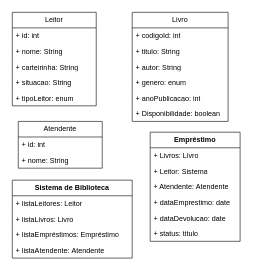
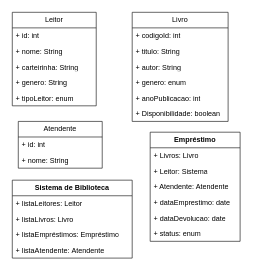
  <mxCell id="0" />
  <mxCell id="1" parent="0" />
  <mxCell id="2" value="Leitor" style="swimlane;fontStyle=0;childLayout=stackLayout;horizontal=1;startSize=26;fillColor=none;horizontalStack=0;resizeParent=1;resizeParentMax=0;resizeLast=0;collapsible=1;marginBottom=0;whiteSpace=wrap;html=1;" vertex="1" parent="1"><mxGeometry x="20" y="20" width="140" height="156" as="geometry" /></mxCell>
  <mxCell id="3" value="+ id: int" style="text;strokeColor=none;fillColor=none;align=left;verticalAlign=top;spacingLeft=4;spacingRight=4;overflow=hidden;rotatable=0;points=[[0,0.5],[1,0.5]];portConstraint=eastwest;whiteSpace=wrap;html=1;" vertex="1" parent="2"><mxGeometry y="26" width="140" height="26" as="geometry" /></mxCell>
  <mxCell id="4" value="+ nome: String" style="text;strokeColor=none;fillColor=none;align=left;verticalAlign=top;spacingLeft=4;spacingRight=4;overflow=hidden;rotatable=0;points=[[0,0.5],[1,0.5]];portConstraint=eastwest;whiteSpace=wrap;html=1;" vertex="1" parent="2"><mxGeometry y="52" width="140" height="26" as="geometry" /></mxCell>
  <mxCell id="5" value="+ carteirinha: String" style="text;strokeColor=none;fillColor=none;align=left;verticalAlign=top;spacingLeft=4;spacingRight=4;overflow=hidden;rotatable=0;points=[[0,0.5],[1,0.5]];portConstraint=eastwest;whiteSpace=wrap;html=1;" vertex="1" parent="2"><mxGeometry y="78" width="140" height="26" as="geometry" /></mxCell>
- <mxCell id="6" value="+ situacao: String" style="text;strokeColor=none;fillColor=none;align=left;verticalAlign=top;spacingLeft=4;spacingRight=4;overflow=hidden;rotatable=0;points=[[0,0.5],[1,0.5]];portConstraint=eastwest;whiteSpace=wrap;html=1;" vertex="1" parent="2"><mxGeometry y="104" width="140" height="26" as="geometry" /></mxCell>
+ <mxCell id="6" value="+ genero: String" style="text;strokeColor=none;fillColor=none;align=left;verticalAlign=top;spacingLeft=4;spacingRight=4;overflow=hidden;rotatable=0;points=[[0,0.5],[1,0.5]];portConstraint=eastwest;whiteSpace=wrap;html=1;" vertex="1" parent="2"><mxGeometry y="104" width="140" height="26" as="geometry" /></mxCell>
  <mxCell id="7" value="+ tipoLeitor: enum" style="text;strokeColor=none;fillColor=none;align=left;verticalAlign=top;spacingLeft=4;spacingRight=4;overflow=hidden;rotatable=0;points=[[0,0.5],[1,0.5]];portConstraint=eastwest;whiteSpace=wrap;html=1;" vertex="1" parent="2"><mxGeometry y="130" width="140" height="26" as="geometry" /></mxCell>
  <mxCell id="8" value="Livro" style="swimlane;fontStyle=0;childLayout=stackLayout;horizontal=1;startSize=26;fillColor=none;horizontalStack=0;resizeParent=1;resizeParentMax=0;resizeLast=0;collapsible=1;marginBottom=0;whiteSpace=wrap;html=1;" vertex="1" parent="1"><mxGeometry x="220" y="20" width="160" height="182" as="geometry" /></mxCell>
  <mxCell id="9" value="+ codigoId: int" style="text;strokeColor=none;fillColor=none;align=left;verticalAlign=top;spacingLeft=4;spacingRight=4;overflow=hidden;rotatable=0;points=[[0,0.5],[1,0.5]];portConstraint=eastwest;whiteSpace=wrap;html=1;" vertex="1" parent="8"><mxGeometry y="26" width="160" height="26" as="geometry" /></mxCell>
  <mxCell id="10" value="+ titulo: String" style="text;strokeColor=none;fillColor=none;align=left;verticalAlign=top;spacingLeft=4;spacingRight=4;overflow=hidden;rotatable=0;points=[[0,0.5],[1,0.5]];portConstraint=eastwest;whiteSpace=wrap;html=1;" vertex="1" parent="8"><mxGeometry y="52" width="160" height="26" as="geometry" /></mxCell>
  <mxCell id="11" value="+ autor: String" style="text;strokeColor=none;fillColor=none;align=left;verticalAlign=top;spacingLeft=4;spacingRight=4;overflow=hidden;rotatable=0;points=[[0,0.5],[1,0.5]];portConstraint=eastwest;whiteSpace=wrap;html=1;" vertex="1" parent="8"><mxGeometry y="78" width="160" height="26" as="geometry" /></mxCell>
  <mxCell id="12" value="+ genero: enum" style="text;strokeColor=none;fillColor=none;align=left;verticalAlign=top;spacingLeft=4;spacingRight=4;overflow=hidden;rotatable=0;points=[[0,0.5],[1,0.5]];portConstraint=eastwest;whiteSpace=wrap;html=1;" vertex="1" parent="8"><mxGeometry y="104" width="160" height="26" as="geometry" /></mxCell>
  <mxCell id="13" value="+ anoPublicacao: int" style="text;strokeColor=none;fillColor=none;align=left;verticalAlign=top;spacingLeft=4;spacingRight=4;overflow=hidden;rotatable=0;points=[[0,0.5],[1,0.5]];portConstraint=eastwest;whiteSpace=wrap;html=1;" vertex="1" parent="8"><mxGeometry y="130" width="160" height="26" as="geometry" /></mxCell>
  <mxCell id="14" value="+ Disponibilidade: boolean" style="text;strokeColor=none;fillColor=none;align=left;verticalAlign=top;spacingLeft=4;spacingRight=4;overflow=hidden;rotatable=0;points=[[0,0.5],[1,0.5]];portConstraint=eastwest;whiteSpace=wrap;html=1;" vertex="1" parent="8"><mxGeometry y="156" width="160" height="26" as="geometry" /></mxCell>
  <mxCell id="15" value="&lt;strong&gt;Empréstimo&lt;/strong&gt;" style="swimlane;fontStyle=0;childLayout=stackLayout;horizontal=1;startSize=26;fillColor=none;horizontalStack=0;resizeParent=1;resizeParentMax=0;resizeLast=0;collapsible=1;marginBottom=0;whiteSpace=wrap;html=1;" vertex="1" parent="1"><mxGeometry x="250" y="220" width="150" height="182" as="geometry" /></mxCell>
  <mxCell id="16" value="+ Livros: Livro" style="text;strokeColor=none;fillColor=none;align=left;verticalAlign=top;spacingLeft=4;spacingRight=4;overflow=hidden;rotatable=0;points=[[0,0.5],[1,0.5]];portConstraint=eastwest;whiteSpace=wrap;html=1;" vertex="1" parent="15"><mxGeometry y="26" width="150" height="26" as="geometry" /></mxCell>
  <mxCell id="17" value="+ Leitor: Sistema" style="text;strokeColor=none;fillColor=none;align=left;verticalAlign=top;spacingLeft=4;spacingRight=4;overflow=hidden;rotatable=0;points=[[0,0.5],[1,0.5]];portConstraint=eastwest;whiteSpace=wrap;html=1;" vertex="1" parent="15"><mxGeometry y="52" width="150" height="26" as="geometry" /></mxCell>
  <mxCell id="18" value="+ Atendente: Atendente" style="text;strokeColor=none;fillColor=none;align=left;verticalAlign=top;spacingLeft=4;spacingRight=4;overflow=hidden;rotatable=0;points=[[0,0.5],[1,0.5]];portConstraint=eastwest;whiteSpace=wrap;html=1;" vertex="1" parent="15"><mxGeometry y="78" width="150" height="26" as="geometry" /></mxCell>
  <mxCell id="19" value="+ dataEmprestimo: date" style="text;strokeColor=none;fillColor=none;align=left;verticalAlign=top;spacingLeft=4;spacingRight=4;overflow=hidden;rotatable=0;points=[[0,0.5],[1,0.5]];portConstraint=eastwest;whiteSpace=wrap;html=1;" vertex="1" parent="15"><mxGeometry y="104" width="150" height="26" as="geometry" /></mxCell>
  <mxCell id="20" value="+ dataDevolucao: date" style="text;strokeColor=none;fillColor=none;align=left;verticalAlign=top;spacingLeft=4;spacingRight=4;overflow=hidden;rotatable=0;points=[[0,0.5],[1,0.5]];portConstraint=eastwest;whiteSpace=wrap;html=1;" vertex="1" parent="15"><mxGeometry y="130" width="150" height="26" as="geometry" /></mxCell>
- <mxCell id="21" value="+ status: titulo" style="text;strokeColor=none;fillColor=none;align=left;verticalAlign=top;spacingLeft=4;spacingRight=4;overflow=hidden;rotatable=0;points=[[0,0.5],[1,0.5]];portConstraint=eastwest;whiteSpace=wrap;html=1;" vertex="1" parent="15"><mxGeometry y="156" width="150" height="26" as="geometry" /></mxCell>
+ <mxCell id="21" value="+ status: enum" style="text;strokeColor=none;fillColor=none;align=left;verticalAlign=top;spacingLeft=4;spacingRight=4;overflow=hidden;rotatable=0;points=[[0,0.5],[1,0.5]];portConstraint=eastwest;whiteSpace=wrap;html=1;" vertex="1" parent="15"><mxGeometry y="156" width="150" height="26" as="geometry" /></mxCell>
  <mxCell id="22" value="&lt;strong&gt;Sistema de Biblioteca&lt;/strong&gt;" style="swimlane;fontStyle=0;childLayout=stackLayout;horizontal=1;startSize=26;fillColor=none;horizontalStack=0;resizeParent=1;resizeParentMax=0;resizeLast=0;collapsible=1;marginBottom=0;whiteSpace=wrap;html=1;" vertex="1" parent="1"><mxGeometry x="20" y="300" width="200" height="130" as="geometry" /></mxCell>
  <mxCell id="23" value="+ listaLeitores: Leitor" style="text;strokeColor=none;fillColor=none;align=left;verticalAlign=top;spacingLeft=4;spacingRight=4;overflow=hidden;rotatable=0;points=[[0,0.5],[1,0.5]];portConstraint=eastwest;whiteSpace=wrap;html=1;" vertex="1" parent="22"><mxGeometry y="26" width="200" height="26" as="geometry" /></mxCell>
  <mxCell id="24" value="+ listaLivros: Livro" style="text;strokeColor=none;fillColor=none;align=left;verticalAlign=top;spacingLeft=4;spacingRight=4;overflow=hidden;rotatable=0;points=[[0,0.5],[1,0.5]];portConstraint=eastwest;whiteSpace=wrap;html=1;" vertex="1" parent="22"><mxGeometry y="52" width="200" height="26" as="geometry" /></mxCell>
  <mxCell id="25" value="+ listaEmpréstimos:&amp;nbsp;&lt;span style=&quot;text-align: center;&quot;&gt;Empréstimo&lt;/span&gt;" style="text;strokeColor=none;fillColor=none;align=left;verticalAlign=top;spacingLeft=4;spacingRight=4;overflow=hidden;rotatable=0;points=[[0,0.5],[1,0.5]];portConstraint=eastwest;whiteSpace=wrap;html=1;" vertex="1" parent="22"><mxGeometry y="78" width="200" height="26" as="geometry" /></mxCell>
  <mxCell id="26" value="+ listaAtendente:&amp;nbsp;Atendente" style="text;strokeColor=none;fillColor=none;align=left;verticalAlign=top;spacingLeft=4;spacingRight=4;overflow=hidden;rotatable=0;points=[[0,0.5],[1,0.5]];portConstraint=eastwest;whiteSpace=wrap;html=1;" vertex="1" parent="22"><mxGeometry y="104" width="200" height="26" as="geometry" /></mxCell>
  <mxCell id="27" value="Atendente" style="swimlane;fontStyle=0;childLayout=stackLayout;horizontal=1;startSize=26;fillColor=none;horizontalStack=0;resizeParent=1;resizeParentMax=0;resizeLast=0;collapsible=1;marginBottom=0;whiteSpace=wrap;html=1;" vertex="1" parent="1"><mxGeometry x="30" y="202" width="140" height="78" as="geometry" /></mxCell>
  <mxCell id="28" value="+ id: int" style="text;strokeColor=none;fillColor=none;align=left;verticalAlign=top;spacingLeft=4;spacingRight=4;overflow=hidden;rotatable=0;points=[[0,0.5],[1,0.5]];portConstraint=eastwest;whiteSpace=wrap;html=1;" vertex="1" parent="27"><mxGeometry y="26" width="140" height="26" as="geometry" /></mxCell>
  <mxCell id="29" value="+ nome: String" style="text;strokeColor=none;fillColor=none;align=left;verticalAlign=top;spacingLeft=4;spacingRight=4;overflow=hidden;rotatable=0;points=[[0,0.5],[1,0.5]];portConstraint=eastwest;whiteSpace=wrap;html=1;" vertex="1" parent="27"><mxGeometry y="52" width="140" height="26" as="geometry" /></mxCell>
